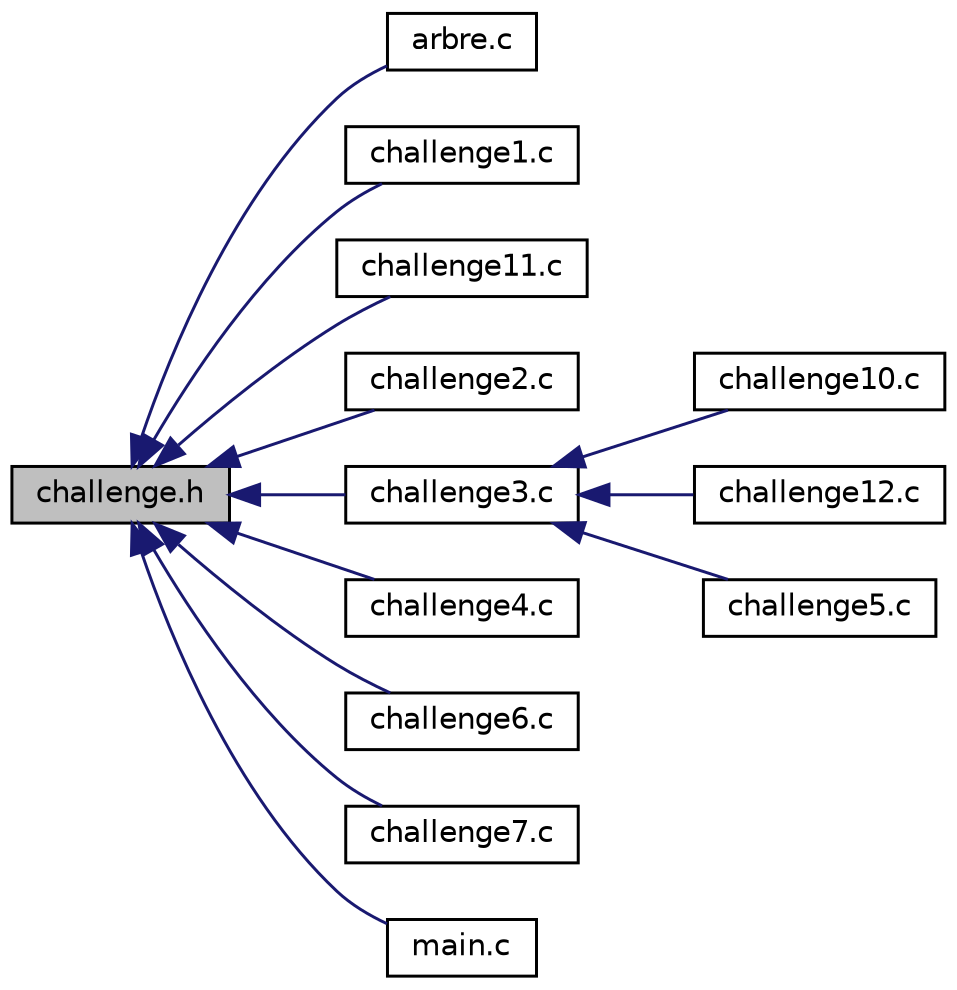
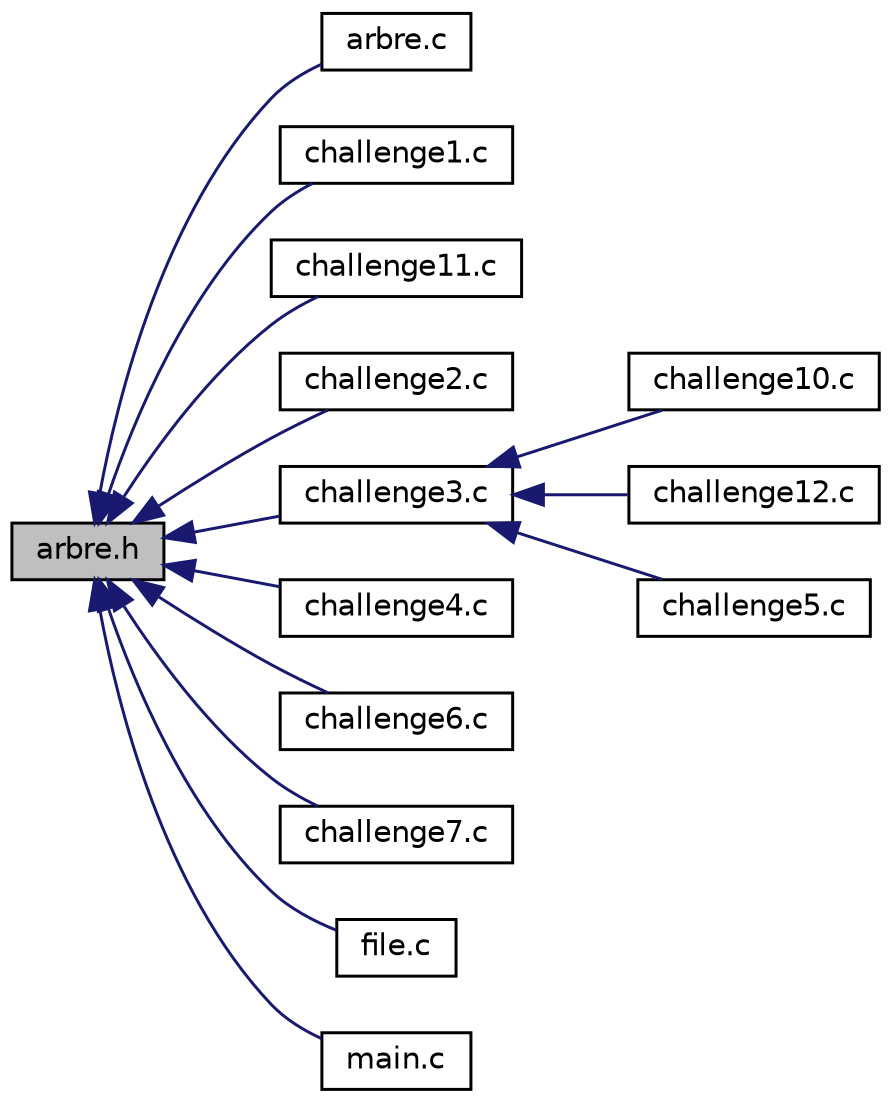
  digraph {
    rankdir=LR
    node [color=black fillcolor=white fontname=Helvetica fontsize=10 shape=record style=filled]
    edge [color=midnightblue dir=back fontname=Helvetica fontsize=10 labelfontname=Helvetica labelfontsize=10 style=solid]
-   n1 [fillcolor=grey75 fontcolor=black height=0.2 label="challenge.h" width=0.4]
+   n1 [fillcolor=grey75 fontcolor=black height=0.2 label="arbre.h" width=0.4]
    n2 [height=0.2 label="arbre.c" width=0.4]
    n3 [height=0.2 label="challenge1.c" width=0.4]
    n4 [height=0.2 label="challenge11.c" width=0.4]
    n5 [height=0.2 label="challenge2.c" width=0.4]
    n6 [height=0.2 label="challenge3.c" width=0.4]
    n7 [height=0.2 label="challenge4.c" width=0.4]
    n8 [height=0.2 label="challenge6.c" width=0.4]
    n9 [height=0.2 label="challenge7.c" width=0.4]
+   n10 [height=0.2 label="file.c" width=0.4]
    n11 [height=0.2 label="main.c" width=0.4]
    n12 [height=0.2 label="challenge10.c" width=0.4]
    n13 [height=0.2 label="challenge12.c" width=0.4]
    n14 [height=0.2 label="challenge5.c" width=0.4]
    n1 -> n2
    n1 -> n3
    n1 -> n4
    n1 -> n5
    n1 -> n6
    n1 -> n7
    n1 -> n8
    n1 -> n9
+   n1 -> n10
    n1 -> n11
    n6 -> n12
    n6 -> n13
    n6 -> n14
  }
